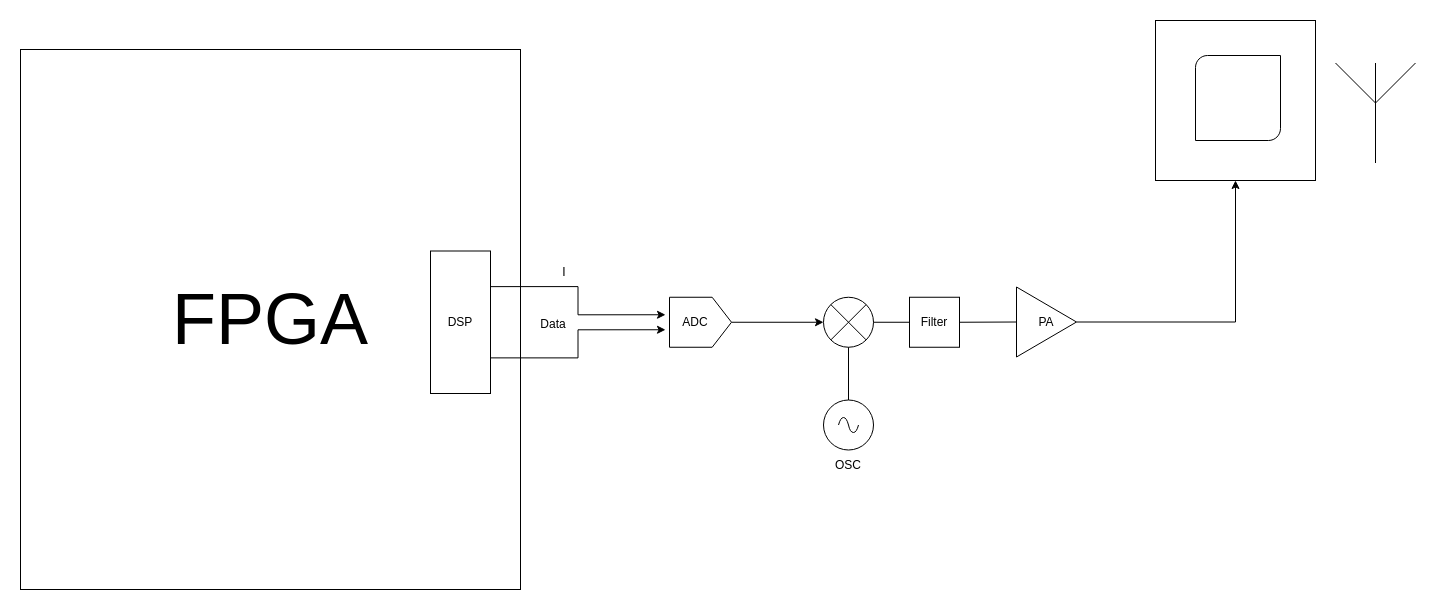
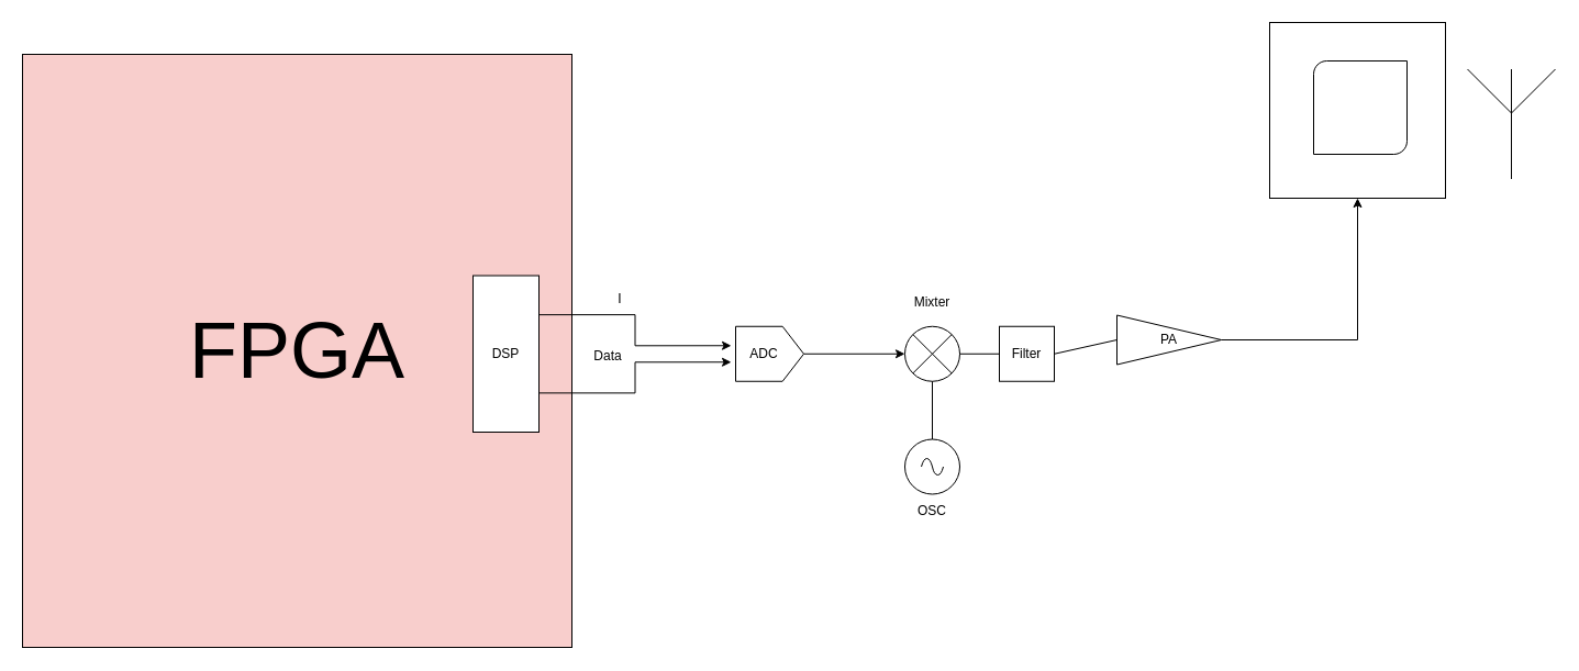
  <mxCell id="0" />
  <mxCell id="1" parent="0" />
- <mxCell id="2" value="&lt;font style=&quot;font-size: 72px;&quot;&gt;FPGA&lt;/font&gt;" style="rounded=0;whiteSpace=wrap;html=1;" parent="1" vertex="1"><mxGeometry x="20" y="49" width="500" height="540" as="geometry" /></mxCell>
+ <mxCell id="2" value="&lt;font style=&quot;font-size: 72px;&quot;&gt;FPGA&lt;/font&gt;" style="rounded=0;whiteSpace=wrap;html=1;fillColor=#f8cecc;" parent="1" vertex="1"><mxGeometry x="20" y="49" width="500" height="540" as="geometry" /></mxCell>
  <mxCell id="3" value="" style="whiteSpace=wrap;html=1;aspect=fixed;" parent="1" vertex="1"><mxGeometry x="1155" y="20" width="160" height="160" as="geometry" /></mxCell>
  <mxCell id="4" value="" style="verticalLabelPosition=bottom;verticalAlign=top;html=1;shape=mxgraph.basic.diag_round_rect;dx=6;whiteSpace=wrap;" parent="1" vertex="1"><mxGeometry x="1195" y="55" width="85" height="85" as="geometry" /></mxCell>
  <mxCell id="5" value="" style="ellipse;whiteSpace=wrap;html=1;aspect=fixed;" parent="1" vertex="1"><mxGeometry x="823" y="296.75" width="50" height="50" as="geometry" /></mxCell>
  <mxCell id="6" value="" style="endArrow=none;html=1;rounded=0;entryX=1;entryY=0;entryDx=0;entryDy=0;exitX=0;exitY=1;exitDx=0;exitDy=0;" parent="1" source="5" target="5" edge="1"><mxGeometry width="50" height="50" relative="1" as="geometry"><mxPoint x="823" y="349.5" as="sourcePoint" /><mxPoint x="873" y="299.5" as="targetPoint" /></mxGeometry></mxCell>
  <mxCell id="7" value="" style="pointerEvents=1;verticalLabelPosition=bottom;shadow=0;dashed=0;align=center;html=1;verticalAlign=top;shape=mxgraph.electrical.signal_sources.source;aspect=fixed;points=[[0.5,0,0],[1,0.5,0],[0.5,1,0],[0,0.5,0]];elSignalType=ac;" parent="1" vertex="1"><mxGeometry x="823" y="399.5" width="50" height="50" as="geometry" /></mxCell>
  <mxCell id="8" value="" style="endArrow=none;html=1;rounded=0;entryX=0.5;entryY=1;entryDx=0;entryDy=0;exitX=0.5;exitY=0;exitDx=0;exitDy=0;exitPerimeter=0;" parent="1" source="7" target="5" edge="1"><mxGeometry width="50" height="50" relative="1" as="geometry"><mxPoint x="923" y="369.5" as="sourcePoint" /><mxPoint x="973" y="319.5" as="targetPoint" /></mxGeometry></mxCell>
  <mxCell id="9" value="Filter" style="whiteSpace=wrap;html=1;aspect=fixed;" parent="1" vertex="1"><mxGeometry x="909" y="296.75" width="50" height="50" as="geometry" /></mxCell>
  <mxCell id="10" value="" style="endArrow=none;html=1;rounded=0;entryX=0;entryY=0.5;entryDx=0;entryDy=0;exitX=1;exitY=0.5;exitDx=0;exitDy=0;" parent="1" source="5" target="9" edge="1"><mxGeometry width="50" height="50" relative="1" as="geometry"><mxPoint x="853" y="379.5" as="sourcePoint" /><mxPoint x="903" y="329.5" as="targetPoint" /></mxGeometry></mxCell>
  <mxCell id="11" value="" style="endArrow=none;html=1;rounded=0;entryX=0;entryY=0.5;entryDx=0;entryDy=0;exitX=1;exitY=0.5;exitDx=0;exitDy=0;" parent="1" source="9" target="16" edge="1"><mxGeometry width="50" height="50" relative="1" as="geometry"><mxPoint x="863" y="389.5" as="sourcePoint" /><mxPoint x="1015.5" y="324.5" as="targetPoint" /></mxGeometry></mxCell>
+ <mxCell id="12" value="Mixter" style="text;strokeColor=none;align=center;fillColor=none;html=1;verticalAlign=middle;whiteSpace=wrap;rounded=0;" parent="1" vertex="1"><mxGeometry x="818" y="259.5" width="60" height="30" as="geometry" /></mxCell>
  <mxCell id="13" value="OSC" style="text;strokeColor=none;align=center;fillColor=none;html=1;verticalAlign=middle;whiteSpace=wrap;rounded=0;" parent="1" vertex="1"><mxGeometry x="818" y="449.5" width="60" height="30" as="geometry" /></mxCell>
  <mxCell id="14" value="Data" style="text;strokeColor=none;align=center;fillColor=none;html=1;verticalAlign=middle;whiteSpace=wrap;rounded=0;" parent="1" vertex="1"><mxGeometry x="523" y="309" width="60" height="30" as="geometry" /></mxCell>
  <mxCell id="15" style="edgeStyle=orthogonalEdgeStyle;rounded=0;orthogonalLoop=1;jettySize=auto;html=1;exitX=1;exitY=0.5;exitDx=0;exitDy=0;entryX=0.5;entryY=1;entryDx=0;entryDy=0;" parent="1" source="16" target="3" edge="1"><mxGeometry relative="1" as="geometry"><mxPoint x="1428" y="139.5" as="targetPoint" /></mxGeometry></mxCell>
- <mxCell id="16" value="PA" style="triangle;whiteSpace=wrap;html=1;" parent="1" vertex="1"><mxGeometry x="1016" y="286.5" width="60" height="70" as="geometry" /></mxCell>
+ <mxCell id="16" value="PA" style="triangle;whiteSpace=wrap;html=1;" parent="1" vertex="1"><mxGeometry x="1016" y="286.5" width="95" height="45" as="geometry" /></mxCell>
  <mxCell id="17" value="" style="endArrow=none;html=1;rounded=0;entryX=0;entryY=0;entryDx=0;entryDy=0;exitX=1;exitY=1;exitDx=0;exitDy=0;" parent="1" source="5" target="5" edge="1"><mxGeometry width="50" height="50" relative="1" as="geometry"><mxPoint x="840" y="352.5" as="sourcePoint" /><mxPoint x="876" y="316.5" as="targetPoint" /></mxGeometry></mxCell>
  <mxCell id="18" value="" style="verticalLabelPosition=bottom;shadow=0;dashed=0;align=center;html=1;verticalAlign=top;shape=mxgraph.electrical.radio.aerial_-_antenna_1;" parent="1" vertex="1"><mxGeometry x="1335" y="62.5" width="80" height="100" as="geometry" /></mxCell>
  <mxCell id="19" style="edgeStyle=orthogonalEdgeStyle;rounded=0;orthogonalLoop=1;jettySize=auto;html=1;exitX=1;exitY=0.25;exitDx=0;exitDy=0;entryX=0;entryY=0.25;entryDx=0;entryDy=0;" edge="1" parent="1" source="21" target="24"><mxGeometry relative="1" as="geometry" /></mxCell>
  <mxCell id="20" style="edgeStyle=orthogonalEdgeStyle;rounded=0;orthogonalLoop=1;jettySize=auto;html=1;exitX=1;exitY=0.75;exitDx=0;exitDy=0;entryX=0;entryY=0.75;entryDx=0;entryDy=0;" edge="1" parent="1" source="21" target="24"><mxGeometry relative="1" as="geometry" /></mxCell>
  <mxCell id="21" value="DSP" style="rounded=0;whiteSpace=wrap;html=1;" parent="1" vertex="1"><mxGeometry x="430" y="250.5" width="60" height="142.5" as="geometry" /></mxCell>
  <mxCell id="22" style="edgeStyle=orthogonalEdgeStyle;rounded=0;orthogonalLoop=1;jettySize=auto;html=1;exitX=0.5;exitY=1;exitDx=0;exitDy=0;entryX=0;entryY=0.5;entryDx=0;entryDy=0;" edge="1" parent="1" source="23" target="5"><mxGeometry relative="1" as="geometry" /></mxCell>
  <mxCell id="23" value="" style="verticalLabelPosition=bottom;verticalAlign=top;html=1;shape=offPageConnector;rounded=0;size=0.312;rotation=-90;" parent="1" vertex="1"><mxGeometry x="675" y="290.75" width="50" height="62" as="geometry" /></mxCell>
  <mxCell id="24" value="ADC" style="text;strokeColor=none;align=center;fillColor=none;html=1;verticalAlign=middle;whiteSpace=wrap;rounded=0;" parent="1" vertex="1"><mxGeometry x="665" y="306.75" width="60" height="30" as="geometry" /></mxCell>
  <mxCell id="25" value="I" style="text;strokeColor=none;align=center;fillColor=none;html=1;verticalAlign=middle;whiteSpace=wrap;rounded=0;" parent="1" vertex="1"><mxGeometry x="534" y="256.5" width="60" height="30" as="geometry" /></mxCell>
